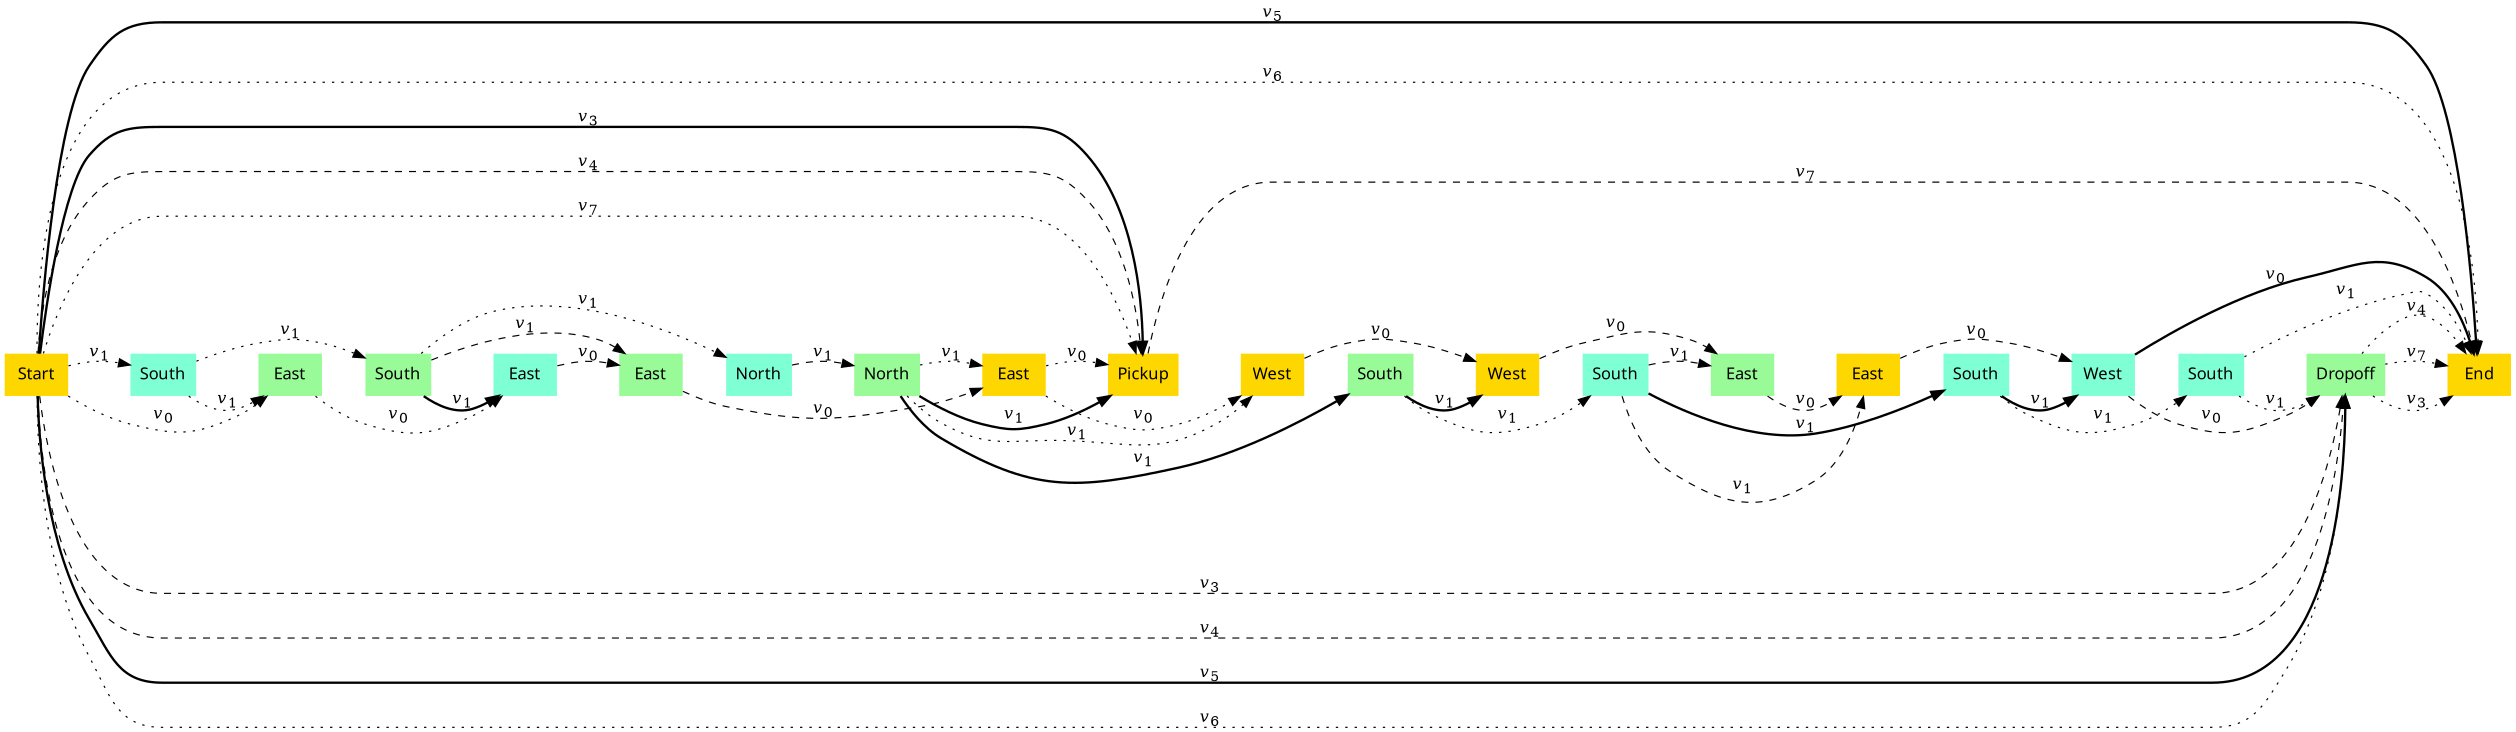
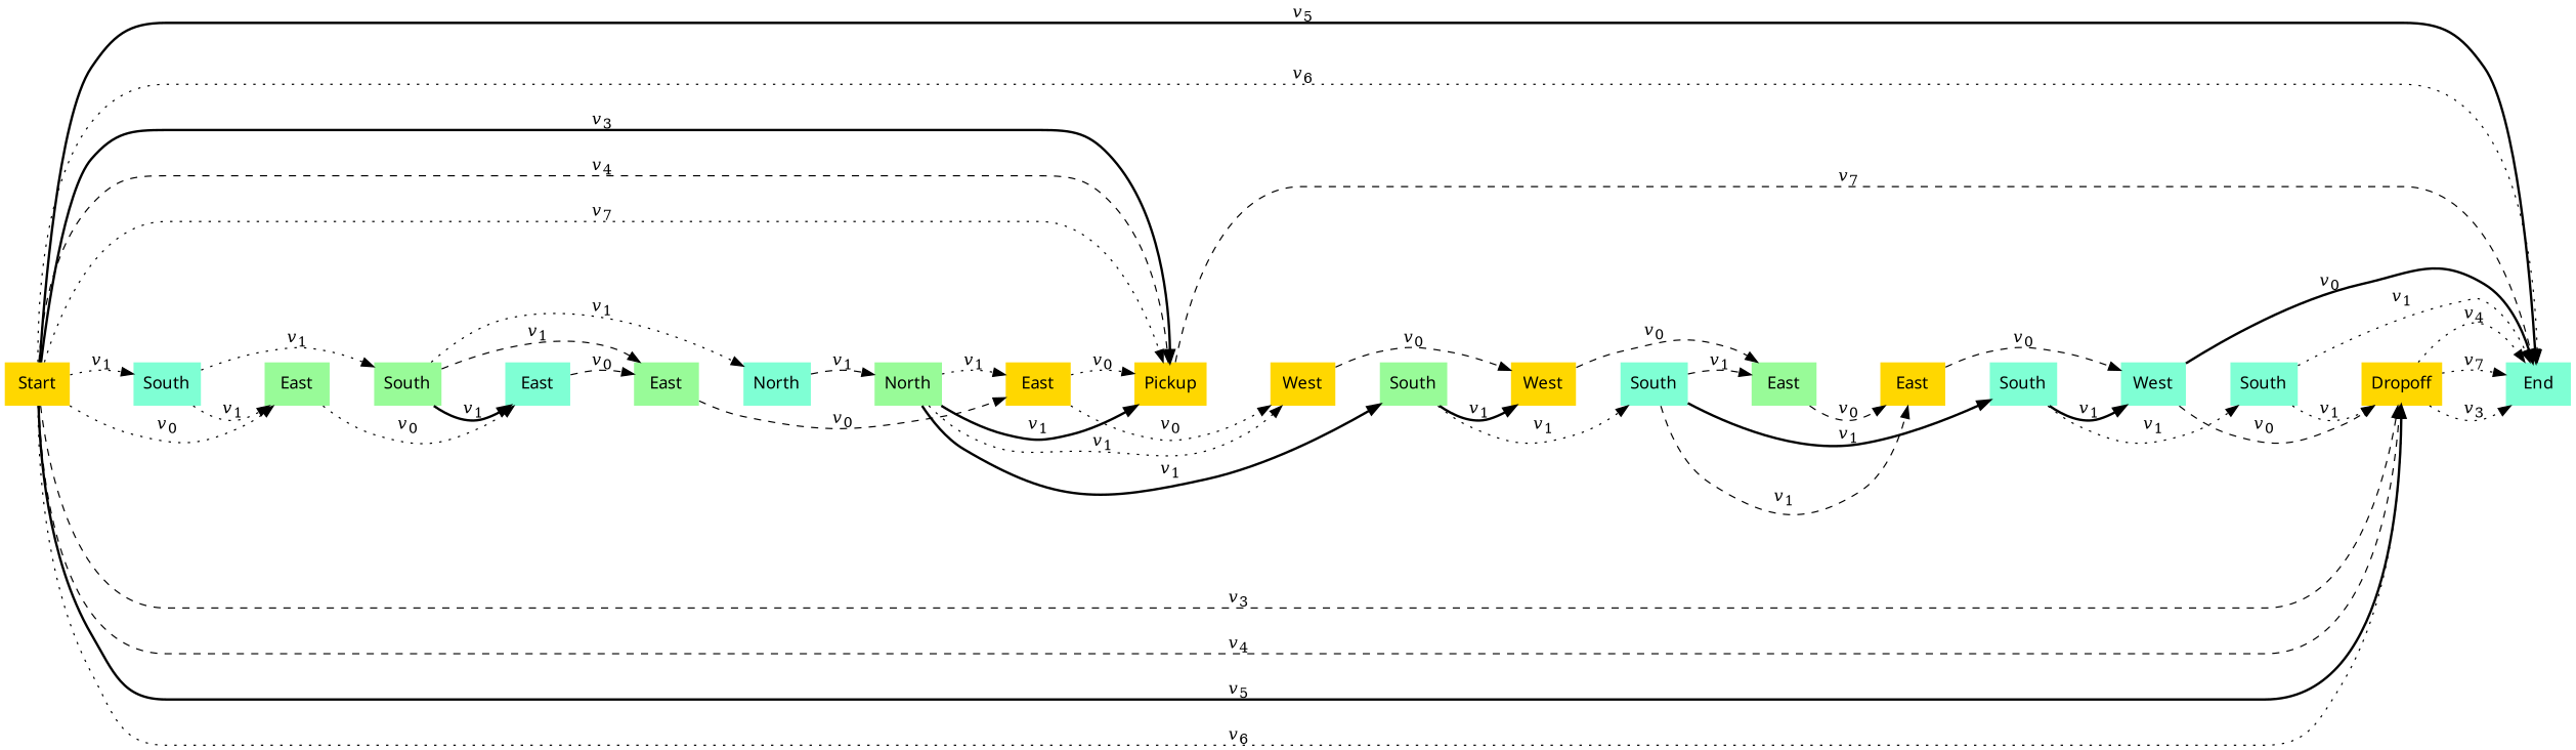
  digraph {
    rankdir=LR
    node [fillcolor=aquamarine fontname=sans shape=plaintext style=filled]
    edge [arrowhead=normal style=dotted]
    n1 [fillcolor=gold label=Start]
    n2 [label=South]
    n3 [fillcolor=palegreen label=East]
    n4 [fillcolor=gold label=Pickup]
-   n5 [fillcolor=palegreen label=Dropoff]
-   n6 [fillcolor=gold label=End]
+   n5 [fillcolor=gold label=Dropoff]
+   n6 [label=End]
    n7 [fillcolor=palegreen label=South]
    n8 [label=East]
    n9 [fillcolor=gold label=West]
    n10 [fillcolor=palegreen label=East]
    n11 [label=North]
    n12 [fillcolor=gold label=East]
    n13 [fillcolor=palegreen label=North]
    n14 [fillcolor=palegreen label=South]
    n15 [fillcolor=gold label=West]
    n16 [label=South]
    n17 [fillcolor=palegreen label=East]
    n18 [fillcolor=gold label=East]
    n19 [label=South]
    n20 [label=West]
    n21 [label=South]
    n1 -> n2 [label=<<i>v</i><sub>1</sub>>]
    n1 -> n2 [style=invis weight=100]
    n1 -> n3 [label=<<i>v</i><sub>0</sub>>]
    n1 -> n4 [label=<<i>v</i><sub>3</sub>> style=bold]
    n1 -> n4 [label=<<i>v</i><sub>4</sub>> style=dashed]
    n1 -> n4 [label=<<i>v</i><sub>7</sub>>]
    n1 -> n5 [label=<<i>v</i><sub>3</sub>> style=dashed]
    n1 -> n5 [label=<<i>v</i><sub>4</sub>> style=dashed]
    n1 -> n5 [label=<<i>v</i><sub>5</sub>> style=bold]
    n1 -> n5 [label=<<i>v</i><sub>6</sub>>]
    n1 -> n6 [label=<<i>v</i><sub>5</sub>> style=bold]
    n1 -> n6 [label=<<i>v</i><sub>6</sub>>]
    n2 -> n3 [label=<<i>v</i><sub>1</sub>>]
    n2 -> n3 [style=invis weight=100]
    n2 -> n7 [label=<<i>v</i><sub>1</sub>>]
    n3 -> n7 [style=invis weight=100]
    n3 -> n8 [label=<<i>v</i><sub>0</sub>>]
    n4 -> n6 [label=<<i>v</i><sub>7</sub>> style=dashed]
    n4 -> n9 [style=invis weight=100]
    n5 -> n6 [label=<<i>v</i><sub>3</sub>>]
    n5 -> n6 [label=<<i>v</i><sub>4</sub>>]
    n5 -> n6 [label=<<i>v</i><sub>7</sub>>]
    n5 -> n6 [style=invis weight=100]
    n7 -> n8 [label=<<i>v</i><sub>1</sub>> style=bold]
    n7 -> n8 [style=invis weight=100]
    n7 -> n10 [label=<<i>v</i><sub>1</sub>> style=dashed]
    n7 -> n11 [label=<<i>v</i><sub>1</sub>>]
    n8 -> n10 [label=<<i>v</i><sub>0</sub>> style=dashed]
    n8 -> n10 [style=invis weight=100]
    n9 -> n14 [style=invis weight=100]
    n9 -> n15 [label=<<i>v</i><sub>0</sub>> style=dashed]
    n10 -> n11 [style=invis weight=100]
    n10 -> n12 [label=<<i>v</i><sub>0</sub>> style=dashed]
    n11 -> n13 [label=<<i>v</i><sub>1</sub>> style=dashed]
    n11 -> n13 [style=invis weight=100]
    n12 -> n4 [label=<<i>v</i><sub>0</sub>>]
    n12 -> n4 [style=invis weight=100]
    n12 -> n9 [label=<<i>v</i><sub>0</sub>>]
    n13 -> n4 [label=<<i>v</i><sub>1</sub>> style=bold]
    n13 -> n9 [label=<<i>v</i><sub>1</sub>>]
    n13 -> n12 [label=<<i>v</i><sub>1</sub>>]
    n13 -> n12 [style=invis weight=100]
    n13 -> n14 [label=<<i>v</i><sub>1</sub>> style=bold]
    n14 -> n15 [label=<<i>v</i><sub>1</sub>> style=bold]
    n14 -> n15 [style=invis weight=100]
    n14 -> n16 [label=<<i>v</i><sub>1</sub>>]
    n15 -> n16 [style=invis weight=100]
    n15 -> n17 [label=<<i>v</i><sub>0</sub>> style=dashed]
    n16 -> n17 [label=<<i>v</i><sub>1</sub>> style=dashed]
    n16 -> n17 [style=invis weight=100]
    n16 -> n18 [label=<<i>v</i><sub>1</sub>> style=dashed]
    n16 -> n19 [label=<<i>v</i><sub>1</sub>> style=bold]
    n17 -> n18 [label=<<i>v</i><sub>0</sub>> style=dashed]
    n17 -> n18 [style=invis weight=100]
    n18 -> n19 [style=invis weight=100]
    n18 -> n20 [label=<<i>v</i><sub>0</sub>> style=dashed]
    n19 -> n20 [label=<<i>v</i><sub>1</sub>> style=bold]
    n19 -> n20 [style=invis weight=100]
    n19 -> n21 [label=<<i>v</i><sub>1</sub>>]
    n20 -> n5 [label=<<i>v</i><sub>0</sub>> style=dashed]
    n20 -> n6 [label=<<i>v</i><sub>0</sub>> style=bold]
    n20 -> n21 [style=invis weight=100]
    n21 -> n5 [label=<<i>v</i><sub>1</sub>>]
    n21 -> n5 [style=invis weight=100]
    n21 -> n6 [label=<<i>v</i><sub>1</sub>>]
  }
